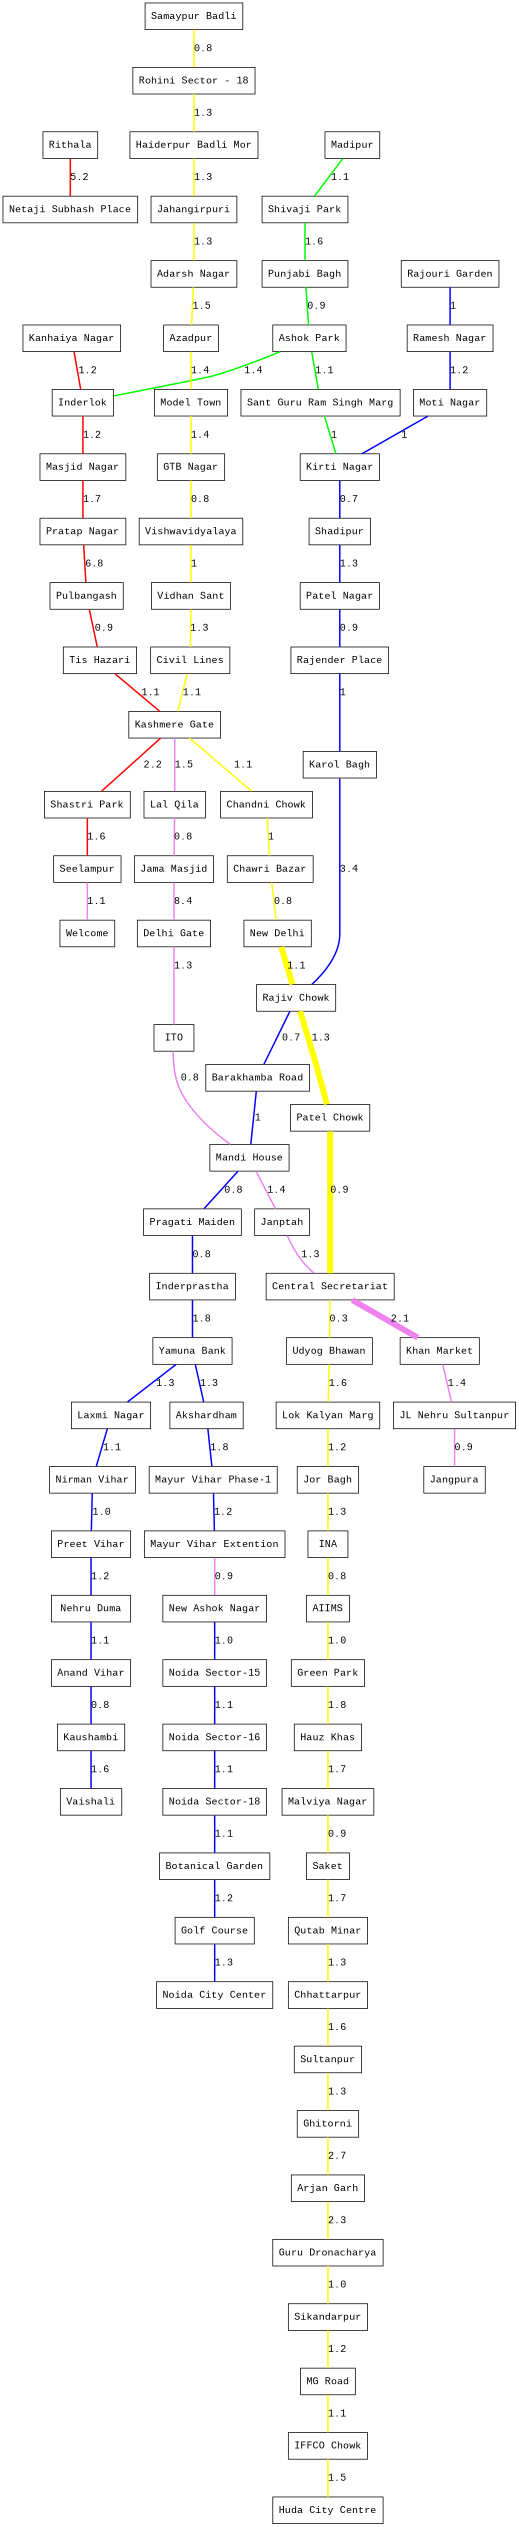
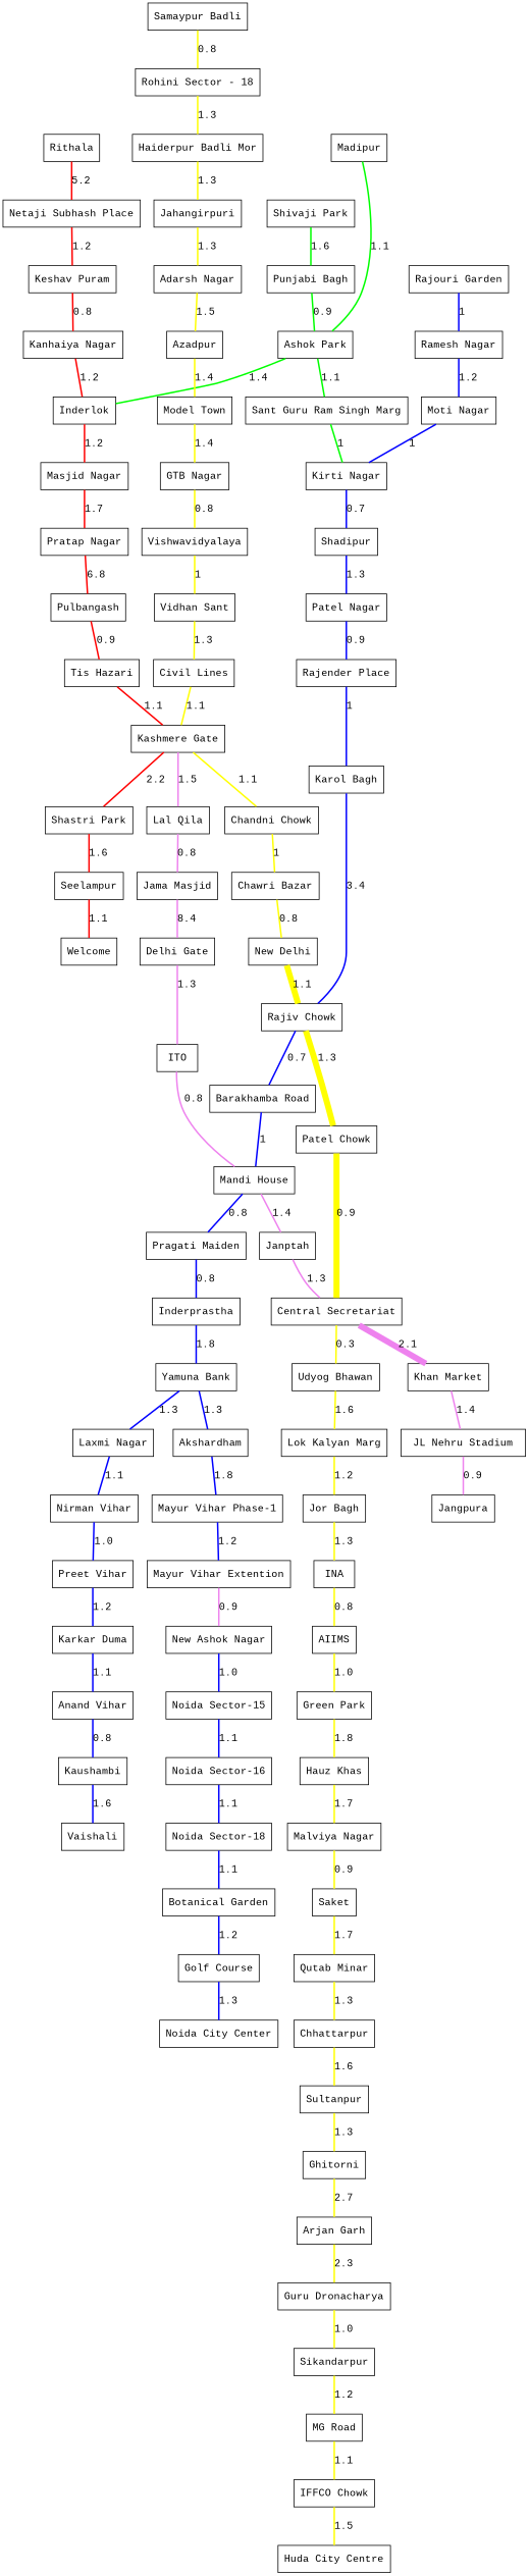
  graph {
    fontname="Liberation Mono"
    node [fontname="Liberation Mono" shape=rect]
    edge [color=yellow fontname="Liberation Mono" penwidth=2]
    Rithala
    "Netaji Subhash Place"
+   "Keshav Puram"
    "Kanhaiya Nagar"
    Inderlok
    n6 [label="Masjid Nagar"]
    "Pratap Nagar"
    Pulbangash
    "Tis Hazari"
    "Kashmere Gate"
    "Shastri Park"
    "Lal Qila"
    "Chandni Chowk"
    Seelampur
    "Jama Masjid"
    "Chawri Bazar"
    Welcome
    "Rajouri Garden"
    "Ramesh Nagar"
    "Moti Nagar"
    "Kirti Nagar"
    Shadipur
    "Patel Nagar"
    "Rajender Place"
    "Karol Bagh"
    "Rajiv Chowk"
    "Barakhamba Road"
    "Patel Chowk"
    "Mandi House"
    "Central Secretariat"
    "Pragati Maiden"
    Janptah
    Inderprastha
    "Yamuna Bank"
    "Laxmi Nagar"
    Akshardham
    "Nirman Vihar"
    "Mayur Vihar Phase-1"
    "Preet Vihar"
-   "Karkar Duma" [label="Nehru Duma"]
+   "Karkar Duma"
    "Anand Vihar"
    Kaushambi
    Vaishali
    "Mayur Vihar Extention"
    "New Ashok Nagar"
    "Noida Sector-15"
    "Noida Sector-16"
    "Noida Sector-18"
    "Botanical Garden"
    "Golf Course"
    "Noida City Center"
    Madipur
    "Shivaji Park"
    "Punjabi Bagh"
    "Ashok Park"
    "Sant Guru Ram Singh Marg"
    "Delhi Gate"
    ITO
    "Khan Market"
    "Udyog Bhawan"
-   "JL Nehru Stadium" [label="JL Nehru Sultanpur"]
+   "JL Nehru Stadium"
    "Lok Kalyan Marg"
    Jangpura
    n64 [label="Vidhan Sant"]
    Vishwavidyalaya
    "Civil Lines"
    "New Delhi"
    "Jor Bagh"
    INA
    AIIMS
    "Samaypur Badli"
    "Rohini Sector - 18"
    "Haiderpur Badli Mor"
    Jahangirpuri
    "Adarsh Nagar"
    Azadpur
    "Model Town"
    "GTB Nagar"
    "Green Park"
    "Hauz Khas"
    "Malviya Nagar"
    Saket
    "Qutab Minar"
    Chhattarpur
    Sultanpur
    Ghitorni
    "Arjan Garh"
    "Guru Dronacharya"
    Sikandarpur
    "MG Road"
    "IFFCO Chowk"
    "Huda City Centre"
    Rithala -- "Netaji Subhash Place" [color=red label=5.2]
+   "Netaji Subhash Place" -- "Keshav Puram" [color=red label=1.2]
+   "Keshav Puram" -- "Kanhaiya Nagar" [color=red label=0.8]
    "Kanhaiya Nagar" -- Inderlok [color=red label=1.2]
    Inderlok -- n6 [color=red label=1.2]
    n6 -- "Pratap Nagar" [color=red label=1.7]
    "Pratap Nagar" -- Pulbangash [color=red label=6.8]
    Pulbangash -- "Tis Hazari" [color=red label=0.9]
    "Tis Hazari" -- "Kashmere Gate" [color=red label=1.1]
    "Kashmere Gate" -- "Shastri Park" [color=red label=2.2]
    "Kashmere Gate" -- "Lal Qila" [color=violet label=1.5]
    "Kashmere Gate" -- "Chandni Chowk" [label=1.1]
    "Shastri Park" -- Seelampur [color=red label=1.6]
    "Lal Qila" -- "Jama Masjid" [color=violet label=0.8]
    "Chandni Chowk" -- "Chawri Bazar" [label=1]
-   Seelampur -- Welcome [color=violet label=1.1]
+   Seelampur -- Welcome [color=red label=1.1]
    "Jama Masjid" -- "Delhi Gate" [color=violet label=8.4]
    "Chawri Bazar" -- "New Delhi" [label=0.8]
    "Rajouri Garden" -- "Ramesh Nagar" [color=blue label=1]
    "Ramesh Nagar" -- "Moti Nagar" [color=blue label=1.2]
    "Moti Nagar" -- "Kirti Nagar" [color=blue label=1]
    "Kirti Nagar" -- Shadipur [color=blue label=0.7]
    Shadipur -- "Patel Nagar" [color=blue label=1.3]
    "Patel Nagar" -- "Rajender Place" [color=blue label=0.9]
    "Rajender Place" -- "Karol Bagh" [color=blue label=1]
    "Karol Bagh" -- "Rajiv Chowk" [color=blue label=3.4]
    "Rajiv Chowk" -- "Barakhamba Road" [color=blue label=0.7]
    "Rajiv Chowk" -- "Patel Chowk" [label=1.3 penwidth=8]
    "Barakhamba Road" -- "Mandi House" [color=blue label=1]
    "Patel Chowk" -- "Central Secretariat" [label=0.9 penwidth=8]
    "Mandi House" -- "Pragati Maiden" [color=blue label=0.8]
    "Mandi House" -- Janptah [color=violet label=1.4]
    "Central Secretariat" -- "Khan Market" [color=violet label=2.1 penwidth=8]
    "Central Secretariat" -- "Udyog Bhawan" [label=0.3]
    "Pragati Maiden" -- Inderprastha [color=blue label=0.8]
    Janptah -- "Central Secretariat" [color=violet label=1.3]
    Inderprastha -- "Yamuna Bank" [color=blue label=1.8]
    "Yamuna Bank" -- "Laxmi Nagar" [color=blue label=1.3]
    "Yamuna Bank" -- Akshardham [color=blue label=1.3]
    "Laxmi Nagar" -- "Nirman Vihar" [color=blue label=1.1]
    Akshardham -- "Mayur Vihar Phase-1" [color=blue label=1.8]
    "Nirman Vihar" -- "Preet Vihar" [color=blue label=1.0]
    "Mayur Vihar Phase-1" -- "Mayur Vihar Extention" [color=blue label=1.2]
    "Preet Vihar" -- "Karkar Duma" [color=blue label=1.2]
    "Karkar Duma" -- "Anand Vihar" [color=blue label=1.1]
    "Anand Vihar" -- Kaushambi [color=blue label=0.8]
    Kaushambi -- Vaishali [color=blue label=1.6]
    "Mayur Vihar Extention" -- "New Ashok Nagar" [color=violet label=0.9]
    "New Ashok Nagar" -- "Noida Sector-15" [color=blue label=1.0]
    "Noida Sector-15" -- "Noida Sector-16" [color=blue label=1.1]
    "Noida Sector-16" -- "Noida Sector-18" [color=blue label=1.1]
    "Noida Sector-18" -- "Botanical Garden" [color=blue label=1.1]
    "Botanical Garden" -- "Golf Course" [color=blue label=1.2]
    "Golf Course" -- "Noida City Center" [color=blue label=1.3]
-   Madipur -- "Shivaji Park" [color=green label=1.1]
+   Madipur -- "Ashok Park" [color=green label=1.1]
    "Shivaji Park" -- "Punjabi Bagh" [color=green label=1.6]
    "Punjabi Bagh" -- "Ashok Park" [color=green label=0.9]
    "Ashok Park" -- Inderlok [color=green label=1.4]
    "Ashok Park" -- "Sant Guru Ram Singh Marg" [color=green label=1.1]
    "Sant Guru Ram Singh Marg" -- "Kirti Nagar" [color=green label=1]
    "Delhi Gate" -- ITO [color=violet label=1.3]
    ITO -- "Mandi House" [color=violet label=0.8]
    "Khan Market" -- "JL Nehru Stadium" [color=violet label=1.4]
    "Udyog Bhawan" -- "Lok Kalyan Marg" [label=1.6]
    "JL Nehru Stadium" -- Jangpura [color=violet label=0.9]
    "Lok Kalyan Marg" -- "Jor Bagh" [label=1.2]
    n64 -- "Civil Lines" [label=1.3]
    Vishwavidyalaya -- n64 [label=1]
    "Civil Lines" -- "Kashmere Gate" [label=1.1]
    "New Delhi" -- "Rajiv Chowk" [label=1.1 penwidth=8]
    "Jor Bagh" -- INA [label=1.3]
    INA -- AIIMS [label=0.8]
    AIIMS -- "Green Park" [label=1.0]
    "Samaypur Badli" -- "Rohini Sector - 18" [label=0.8]
    "Rohini Sector - 18" -- "Haiderpur Badli Mor" [label=1.3]
    "Haiderpur Badli Mor" -- Jahangirpuri [label=1.3]
    Jahangirpuri -- "Adarsh Nagar" [label=1.3]
    "Adarsh Nagar" -- Azadpur [label=1.5]
    Azadpur -- "Model Town" [label=1.4]
    "Model Town" -- "GTB Nagar" [label=1.4]
    "GTB Nagar" -- Vishwavidyalaya [label=0.8]
    "Green Park" -- "Hauz Khas" [label=1.8]
    "Hauz Khas" -- "Malviya Nagar" [label=1.7]
    "Malviya Nagar" -- Saket [label=0.9]
    Saket -- "Qutab Minar" [label=1.7]
    "Qutab Minar" -- Chhattarpur [label=1.3]
    Chhattarpur -- Sultanpur [label=1.6]
    Sultanpur -- Ghitorni [label=1.3]
    Ghitorni -- "Arjan Garh" [label=2.7]
    "Arjan Garh" -- "Guru Dronacharya" [label=2.3]
    "Guru Dronacharya" -- Sikandarpur [label=1.0]
    Sikandarpur -- "MG Road" [label=1.2]
    "MG Road" -- "IFFCO Chowk" [label=1.1]
    "IFFCO Chowk" -- "Huda City Centre" [label=1.5]
  }
